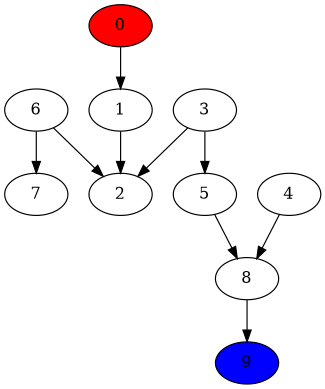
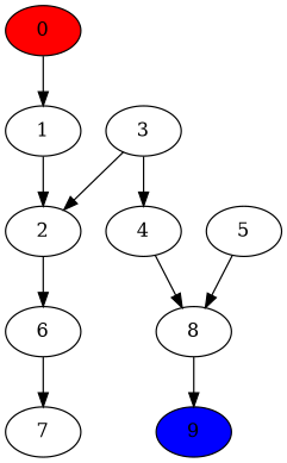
  digraph {
    fontname="DejaVu Serif"
    node [fontname="DejaVu Serif"]
    edge [fontname="DejaVu Serif"]
    0 [fillcolor=red style=filled]
    1
    2
    6
    3
    4
    7
    8
    5
    9 [fillcolor=blue style=filled]
    0 -> 1
    1 -> 2
-   6 -> 2
+   2 -> 6
    6 -> 7
    3 -> 2
-   3 -> 5
+   3 -> 4
    4 -> 8
    8 -> 9
    5 -> 8
  }
